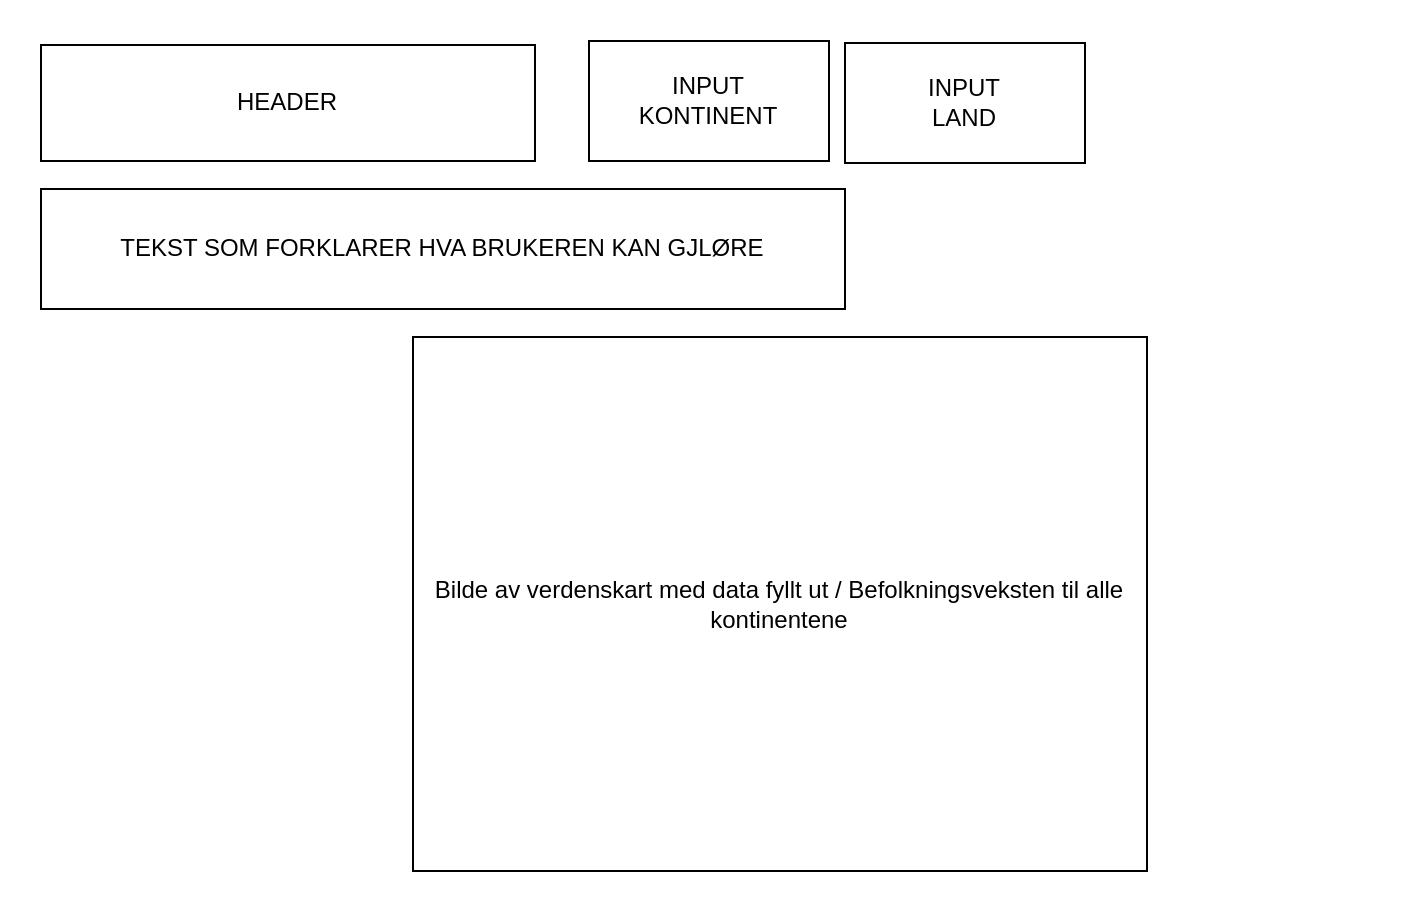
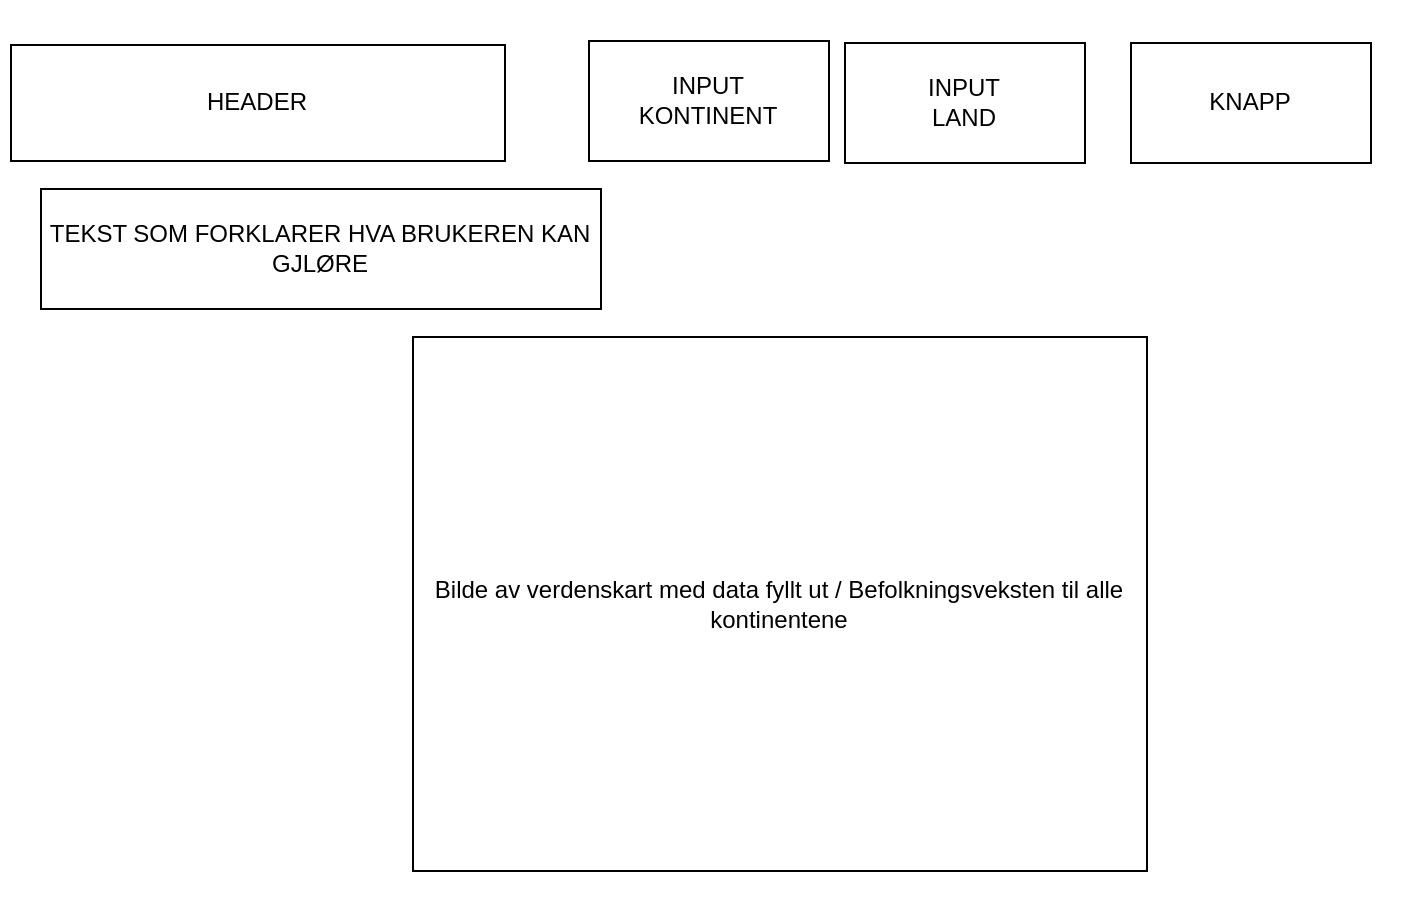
  <mxCell id="0" />
  <mxCell id="1" parent="0" />
  <mxCell id="2" value="Bilde av verdenskart med data fyllt ut / Befolkningsveksten til alle&lt;br&gt;kontinentene" style="rounded=0;whiteSpace=wrap;html=1;" parent="1" vertex="1"><mxGeometry x="206" y="168" width="367" height="267" as="geometry" /></mxCell>
- <mxCell id="3" value="HEADER" style="rounded=0;whiteSpace=wrap;html=1;" parent="1" vertex="1"><mxGeometry x="20" y="22" width="247" height="58" as="geometry" /></mxCell>
- <mxCell id="4" value="TEKST SOM FORKLARER HVA BRUKEREN KAN GJLØRE" style="rounded=0;whiteSpace=wrap;html=1;" parent="1" vertex="1"><mxGeometry x="20" y="94" width="402" height="60" as="geometry" /></mxCell>
+ <mxCell id="3" value="HEADER" style="rounded=0;whiteSpace=wrap;html=1;" parent="1" vertex="1"><mxGeometry x="5" y="22" width="247" height="58" as="geometry" /></mxCell>
+ <mxCell id="4" value="TEKST SOM FORKLARER HVA BRUKEREN KAN GJLØRE" style="rounded=0;whiteSpace=wrap;html=1;" parent="1" vertex="1"><mxGeometry x="20" y="94" width="280" height="60" as="geometry" /></mxCell>
  <mxCell id="5" value="INPUT&lt;br&gt;KONTINENT" style="rounded=0;whiteSpace=wrap;html=1;" parent="1" vertex="1"><mxGeometry x="294" y="20" width="120" height="60" as="geometry" /></mxCell>
  <mxCell id="6" value="INPUT&lt;br&gt;LAND" style="rounded=0;whiteSpace=wrap;html=1;" parent="1" vertex="1"><mxGeometry x="422" y="21" width="120" height="60" as="geometry" /></mxCell>
+ <mxCell id="7" value="KNAPP" style="rounded=0;whiteSpace=wrap;html=1;" parent="1" vertex="1"><mxGeometry x="565" y="21" width="120" height="60" as="geometry" /></mxCell>
